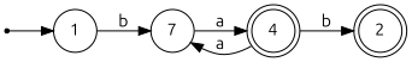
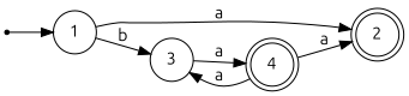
  digraph {
    fontname=Ubuntu
    rankdir=LR
    node [fontname=Ubuntu shape=circle]
    edge [fontname=Ubuntu]
    0 [shape=point]
    1
    2 [shape=doublecircle]
-   3 [label=7]
+   3
    4 [shape=doublecircle]
    0 -> 1
+   1 -> 2 [label=a]
    1 -> 3 [label=b]
    3 -> 4 [label=a]
-   4 -> 2 [label=b]
+   4 -> 2 [label=a]
    4 -> 3 [label=a]
  }
